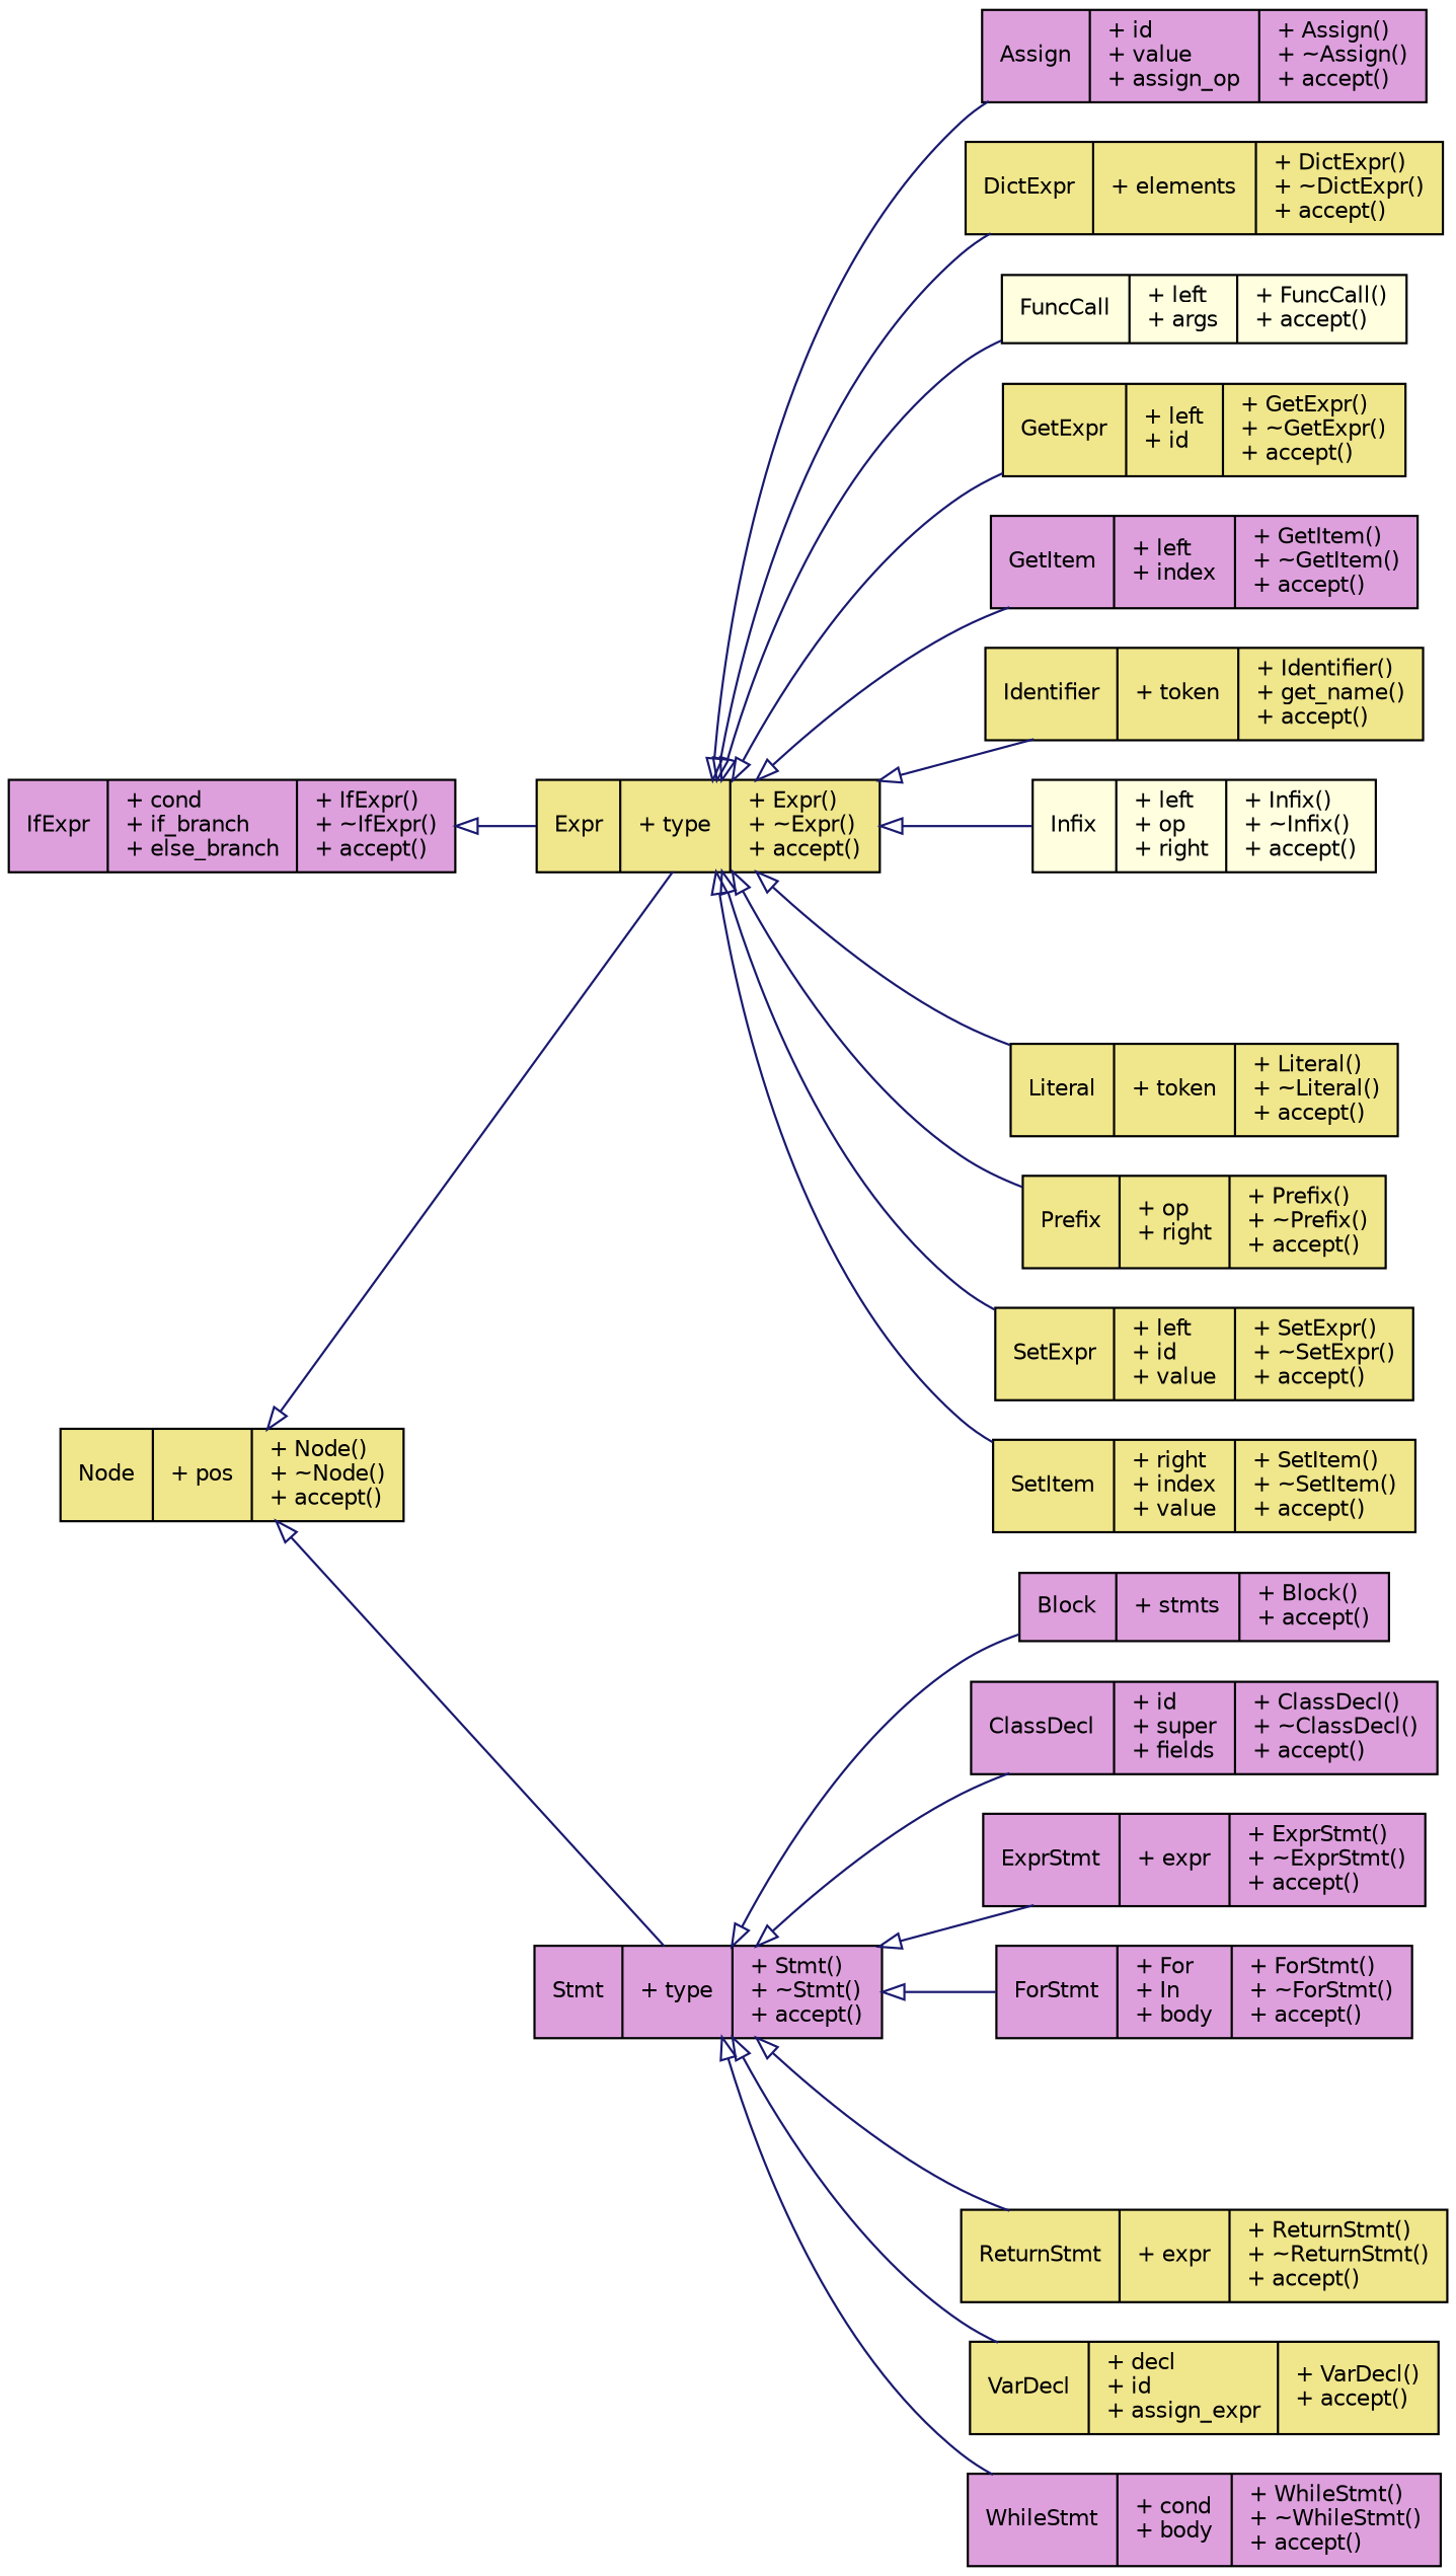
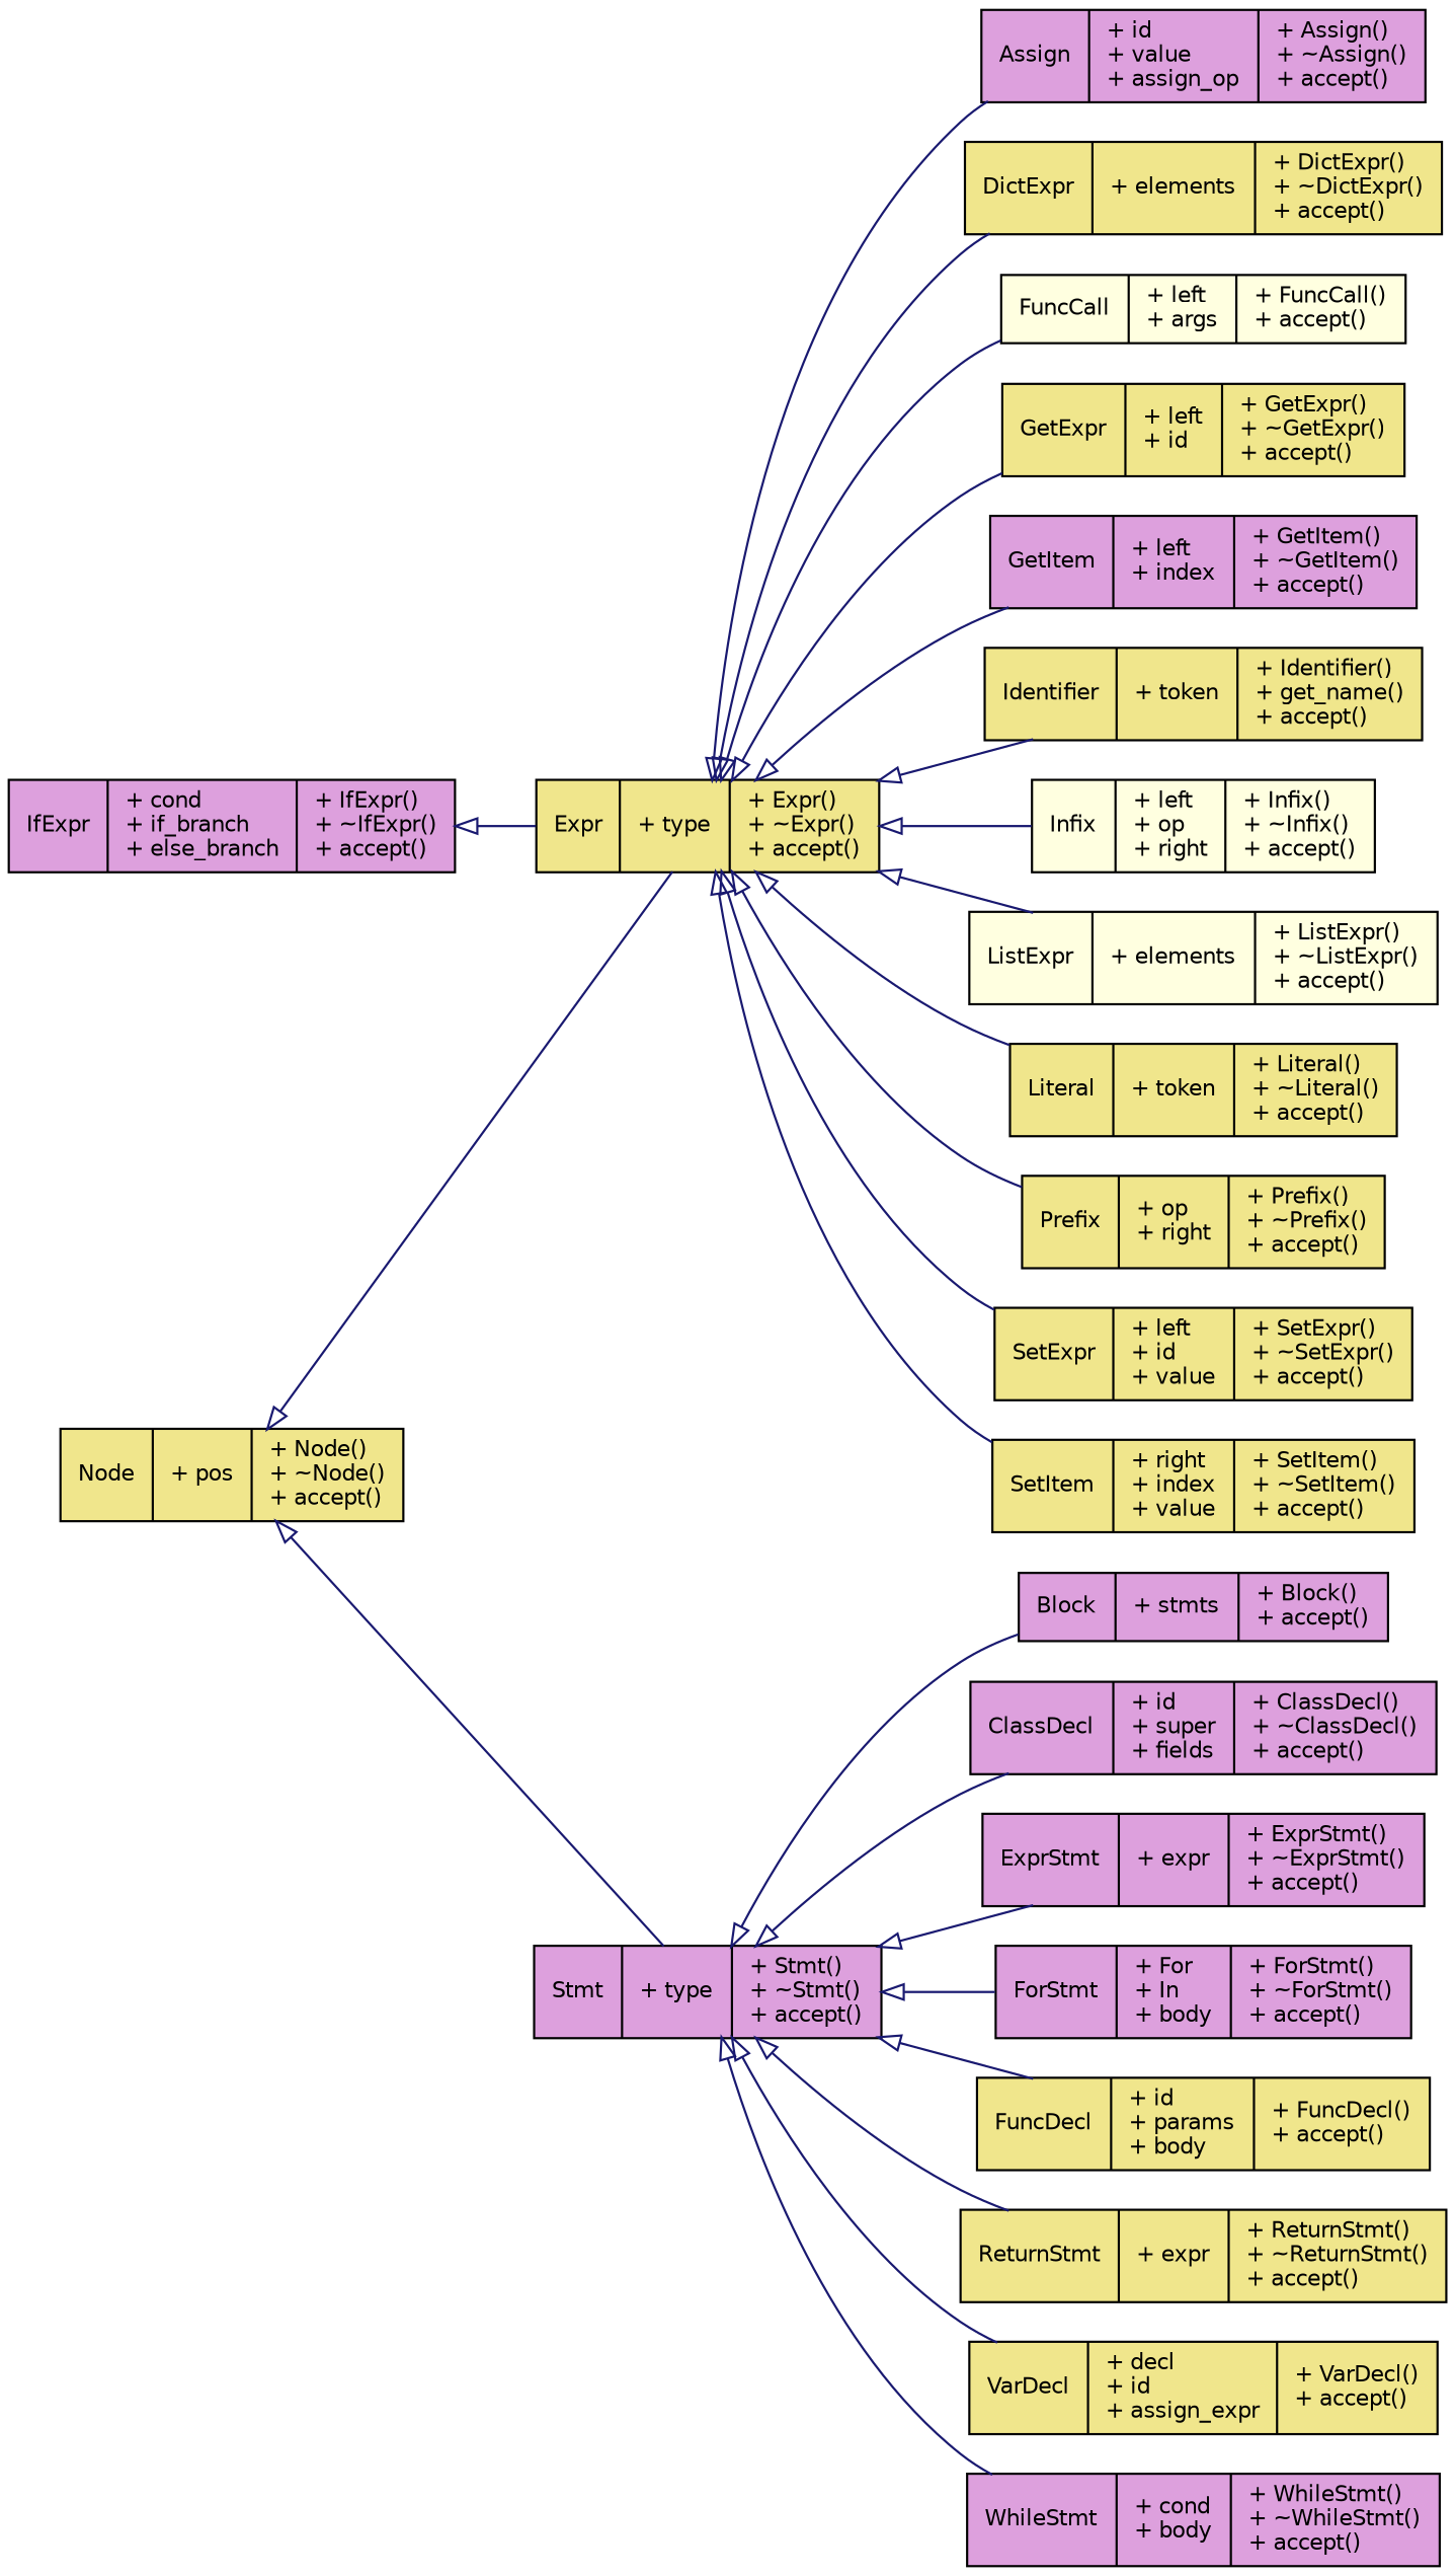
  digraph {
    rankdir=LR
    node [color=black fillcolor=khaki fontname=Helvetica fontsize=10 shape=record style=filled]
    edge [arrowtail=onormal color=midnightblue dir=back fontname=Helvetica fontsize=10 labelfontname=Helvetica labelfontsize=10 style=solid]
    n1 [fontcolor=black height=0.2 label="{Node\n|+ pos\l|+ Node()\l+ ~Node()\l+ accept()\l}" width=0.4]
    n2 [height=0.2 label="{Expr\n|+ type\l|+ Expr()\l+ ~Expr()\l+ accept()\l}" width=0.4]
    n3 [fillcolor=plum height=0.2 label="{Stmt\n|+ type\l|+ Stmt()\l+ ~Stmt()\l+ accept()\l}" width=0.4]
    n4 [fillcolor=plum height=0.2 label="{Assign\n|+ id\l+ value\l+ assign_op\l|+ Assign()\l+ ~Assign()\l+ accept()\l}" width=0.4]
    n5 [height=0.2 label="{DictExpr\n|+ elements\l|+ DictExpr()\l+ ~DictExpr()\l+ accept()\l}" width=0.4]
    n6 [fillcolor=lightyellow height=0.2 label="{FuncCall\n|+ left\l+ args\l|+ FuncCall()\l+ accept()\l}" width=0.4]
    n7 [height=0.2 label="{GetExpr\n|+ left\l+ id\l|+ GetExpr()\l+ ~GetExpr()\l+ accept()\l}" width=0.4]
    n8 [fillcolor=plum height=0.2 label="{GetItem\n|+ left\l+ index\l|+ GetItem()\l+ ~GetItem()\l+ accept()\l}" width=0.4]
    n9 [height=0.2 label="{Identifier\n|+ token\l|+ Identifier()\l+ get_name()\l+ accept()\l}" width=0.4]
    n10 [fillcolor=lightyellow height=0.2 label="{Infix\n|+ left\l+ op\l+ right\l|+ Infix()\l+ ~Infix()\l+ accept()\l}" width=0.4]
+   n11 [fillcolor=lightyellow height=0.2 label="{ListExpr\n|+ elements\l|+ ListExpr()\l+ ~ListExpr()\l+ accept()\l}" width=0.4]
    n12 [height=0.2 label="{Literal\n|+ token\l|+ Literal()\l+ ~Literal()\l+ accept()\l}" width=0.4]
    n13 [height=0.2 label="{Prefix\n|+ op\l+ right\l|+ Prefix()\l+ ~Prefix()\l+ accept()\l}" width=0.4]
    n14 [height=0.2 label="{SetExpr\n|+ left\l+ id\l+ value\l|+ SetExpr()\l+ ~SetExpr()\l+ accept()\l}" width=0.4]
    n15 [height=0.2 label="{SetItem\n|+ right\l+ index\l+ value\l|+ SetItem()\l+ ~SetItem()\l+ accept()\l}" width=0.4]
    n16 [fillcolor=plum height=0.2 label="{Block\n|+ stmts\l|+ Block()\l+ accept()\l}" width=0.4]
    n17 [fillcolor=plum height=0.2 label="{ClassDecl\n|+ id\l+ super\l+ fields\l|+ ClassDecl()\l+ ~ClassDecl()\l+ accept()\l}" width=0.4]
    n18 [fillcolor=plum height=0.2 label="{ExprStmt\n|+ expr\l|+ ExprStmt()\l+ ~ExprStmt()\l+ accept()\l}" width=0.4]
    n19 [fillcolor=plum height=0.2 label="{ForStmt\n|+ For\l+ In\l+ body\l|+ ForStmt()\l+ ~ForStmt()\l+ accept()\l}" width=0.4]
+   n20 [height=0.2 label="{FuncDecl\n|+ id\l+ params\l+ body\l|+ FuncDecl()\l+ accept()\l}" width=0.4]
    n21 [height=0.2 label="{ReturnStmt\n|+ expr\l|+ ReturnStmt()\l+ ~ReturnStmt()\l+ accept()\l}" width=0.4]
    n22 [height=0.2 label="{VarDecl\n|+ decl\l+ id\l+ assign_expr\l|+ VarDecl()\l+ accept()\l}" width=0.4]
    n23 [fillcolor=plum height=0.2 label="{WhileStmt\n|+ cond\l+ body\l|+ WhileStmt()\l+ ~WhileStmt()\l+ accept()\l}" width=0.4]
    n24 [fillcolor=plum height=0.2 label="{IfExpr\n|+ cond\l+ if_branch\l+ else_branch\l|+ IfExpr()\l+ ~IfExpr()\l+ accept()\l}" width=0.4]
    n1 -> n2
    n1 -> n3
    n2 -> n4
    n2 -> n5
    n2 -> n6
    n2 -> n7
    n2 -> n8
    n2 -> n9
    n2 -> n10
+   n2 -> n11
    n2 -> n12
    n2 -> n13
    n2 -> n14
    n2 -> n15
    n3 -> n16
    n3 -> n17
    n3 -> n18
    n3 -> n19
+   n3 -> n20
    n3 -> n21
    n3 -> n22
    n3 -> n23
    n24 -> n2
  }
